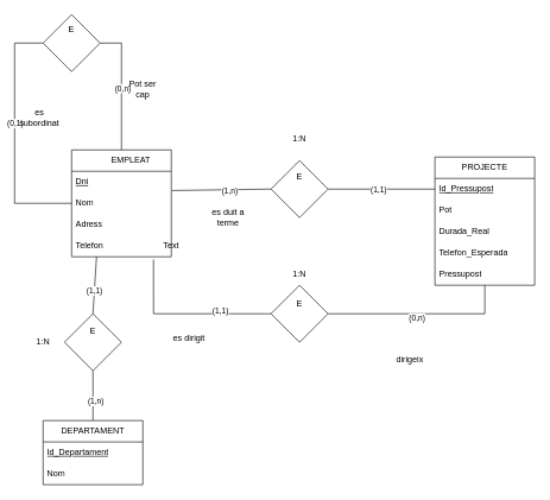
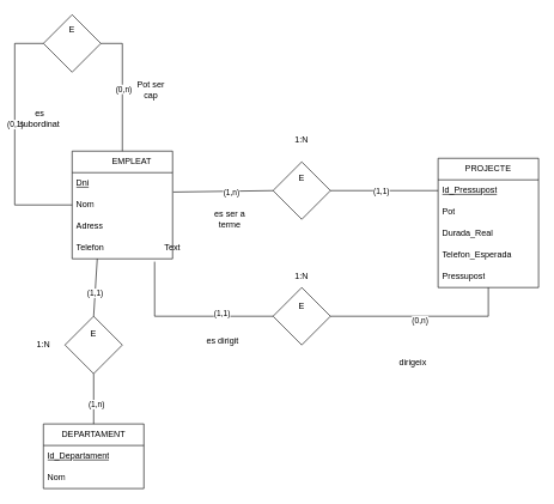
  <mxCell id="0" />
  <mxCell id="1" parent="0" />
  <mxCell id="2" value="&lt;span style=&quot;white-space: pre;&quot;&gt;&#09;&lt;/span&gt;EMPLEAT" style="swimlane;fontStyle=0;childLayout=stackLayout;horizontal=1;startSize=30;horizontalStack=0;resizeParent=1;resizeParentMax=0;resizeLast=0;collapsible=1;marginBottom=0;whiteSpace=wrap;html=1;" parent="1" vertex="1"><mxGeometry x="100" y="210" width="140" height="150" as="geometry" /></mxCell>
  <mxCell id="3" value="&lt;u&gt;Dni&lt;/u&gt;" style="text;strokeColor=none;fillColor=none;align=left;verticalAlign=middle;spacingLeft=4;spacingRight=4;overflow=hidden;points=[[0,0.5],[1,0.5]];portConstraint=eastwest;rotatable=0;whiteSpace=wrap;html=1;" parent="2" vertex="1"><mxGeometry y="30" width="140" height="30" as="geometry" /></mxCell>
  <mxCell id="4" value="Nom" style="text;strokeColor=none;fillColor=none;align=left;verticalAlign=middle;spacingLeft=4;spacingRight=4;overflow=hidden;points=[[0,0.5],[1,0.5]];portConstraint=eastwest;rotatable=0;whiteSpace=wrap;html=1;" parent="2" vertex="1"><mxGeometry y="60" width="140" height="30" as="geometry" /></mxCell>
  <mxCell id="5" value="Adress" style="text;strokeColor=none;fillColor=none;align=left;verticalAlign=middle;spacingLeft=4;spacingRight=4;overflow=hidden;points=[[0,0.5],[1,0.5]];portConstraint=eastwest;rotatable=0;whiteSpace=wrap;html=1;" parent="2" vertex="1"><mxGeometry y="90" width="140" height="30" as="geometry" /></mxCell>
  <mxCell id="6" value="Telefon" style="text;strokeColor=none;fillColor=none;align=left;verticalAlign=middle;spacingLeft=4;spacingRight=4;overflow=hidden;points=[[0,0.5],[1,0.5]];portConstraint=eastwest;rotatable=0;whiteSpace=wrap;html=1;" parent="2" vertex="1"><mxGeometry y="120" width="140" height="30" as="geometry" /></mxCell>
  <mxCell id="7" value="PROJECTE" style="swimlane;fontStyle=0;childLayout=stackLayout;horizontal=1;startSize=30;horizontalStack=0;resizeParent=1;resizeParentMax=0;resizeLast=0;collapsible=1;marginBottom=0;whiteSpace=wrap;html=1;" parent="1" vertex="1"><mxGeometry x="610" y="220" width="140" height="180" as="geometry" /></mxCell>
  <mxCell id="8" value="&lt;u&gt;Id_Pressupost&lt;/u&gt;" style="text;strokeColor=none;fillColor=none;align=left;verticalAlign=middle;spacingLeft=4;spacingRight=4;overflow=hidden;points=[[0,0.5],[1,0.5]];portConstraint=eastwest;rotatable=0;whiteSpace=wrap;html=1;" parent="7" vertex="1"><mxGeometry y="30" width="140" height="30" as="geometry" /></mxCell>
  <mxCell id="9" value="&lt;div&gt;Pot&lt;/div&gt;" style="text;strokeColor=none;fillColor=none;align=left;verticalAlign=middle;spacingLeft=4;spacingRight=4;overflow=hidden;points=[[0,0.5],[1,0.5]];portConstraint=eastwest;rotatable=0;whiteSpace=wrap;html=1;" parent="7" vertex="1"><mxGeometry y="60" width="140" height="30" as="geometry" /></mxCell>
  <mxCell id="10" value="Durada_Real" style="text;strokeColor=none;fillColor=none;align=left;verticalAlign=middle;spacingLeft=4;spacingRight=4;overflow=hidden;points=[[0,0.5],[1,0.5]];portConstraint=eastwest;rotatable=0;whiteSpace=wrap;html=1;" parent="7" vertex="1"><mxGeometry y="90" width="140" height="30" as="geometry" /></mxCell>
  <mxCell id="11" value="Telefon_Esperada" style="text;strokeColor=none;fillColor=none;align=left;verticalAlign=middle;spacingLeft=4;spacingRight=4;overflow=hidden;points=[[0,0.5],[1,0.5]];portConstraint=eastwest;rotatable=0;whiteSpace=wrap;html=1;" parent="7" vertex="1"><mxGeometry y="120" width="140" height="30" as="geometry" /></mxCell>
  <mxCell id="12" value="Pressupost" style="text;strokeColor=none;fillColor=none;align=left;verticalAlign=middle;spacingLeft=4;spacingRight=4;overflow=hidden;points=[[0,0.5],[1,0.5]];portConstraint=eastwest;rotatable=0;whiteSpace=wrap;html=1;" parent="7" vertex="1"><mxGeometry y="150" width="140" height="30" as="geometry" /></mxCell>
  <mxCell id="13" value="DEPARTAMENT" style="swimlane;fontStyle=0;childLayout=stackLayout;horizontal=1;startSize=30;horizontalStack=0;resizeParent=1;resizeParentMax=0;resizeLast=0;collapsible=1;marginBottom=0;whiteSpace=wrap;html=1;" parent="1" vertex="1"><mxGeometry x="60" y="590" width="140" height="90" as="geometry" /></mxCell>
  <mxCell id="14" value="&lt;u&gt;Id_Departament&lt;/u&gt;" style="text;strokeColor=none;fillColor=none;align=left;verticalAlign=middle;spacingLeft=4;spacingRight=4;overflow=hidden;points=[[0,0.5],[1,0.5]];portConstraint=eastwest;rotatable=0;whiteSpace=wrap;html=1;" parent="13" vertex="1"><mxGeometry y="30" width="140" height="30" as="geometry" /></mxCell>
  <mxCell id="15" value="Nom" style="text;strokeColor=none;fillColor=none;align=left;verticalAlign=middle;spacingLeft=4;spacingRight=4;overflow=hidden;points=[[0,0.5],[1,0.5]];portConstraint=eastwest;rotatable=0;whiteSpace=wrap;html=1;" parent="13" vertex="1"><mxGeometry y="60" width="140" height="30" as="geometry" /></mxCell>
  <mxCell id="16" value="" style="rhombus;whiteSpace=wrap;html=1;" parent="1" vertex="1"><mxGeometry x="380" y="225" width="80" height="80" as="geometry" /></mxCell>
  <mxCell id="17" value="" style="rhombus;whiteSpace=wrap;html=1;" parent="1" vertex="1"><mxGeometry x="380" y="400" width="80" height="80" as="geometry" /></mxCell>
  <mxCell id="18" value="" style="rhombus;whiteSpace=wrap;html=1;" parent="1" vertex="1"><mxGeometry x="90" y="440" width="80" height="80" as="geometry" /></mxCell>
  <mxCell id="19" value="" style="rhombus;whiteSpace=wrap;html=1;" parent="1" vertex="1"><mxGeometry x="60" y="20" width="80" height="80" as="geometry" /></mxCell>
  <mxCell id="20" value="" style="endArrow=none;html=1;rounded=0;entryX=1.007;entryY=-0.1;entryDx=0;entryDy=0;entryPerimeter=0;exitX=0;exitY=0.5;exitDx=0;exitDy=0;" parent="1" source="16" target="4" edge="1"><mxGeometry width="50" height="50" relative="1" as="geometry"><mxPoint x="380" y="400" as="sourcePoint" /><mxPoint x="430" y="350" as="targetPoint" /></mxGeometry></mxCell>
  <mxCell id="21" value="(1,n)" style="edgeLabel;html=1;align=center;verticalAlign=middle;resizable=0;points=[];" parent="20" vertex="1" connectable="0"><mxGeometry x="-0.151" y="2" relative="1" as="geometry"><mxPoint as="offset" /></mxGeometry></mxCell>
  <mxCell id="22" value="" style="endArrow=none;html=1;rounded=0;entryX=1;entryY=0.5;entryDx=0;entryDy=0;exitX=0;exitY=0.5;exitDx=0;exitDy=0;" parent="1" source="8" target="16" edge="1"><mxGeometry width="50" height="50" relative="1" as="geometry"><mxPoint x="380" y="400" as="sourcePoint" /><mxPoint x="430" y="350" as="targetPoint" /></mxGeometry></mxCell>
  <mxCell id="23" value="(1,1)" style="edgeLabel;html=1;align=center;verticalAlign=middle;resizable=0;points=[];" parent="22" vertex="1" connectable="0"><mxGeometry x="-0.213" relative="1" as="geometry"><mxPoint x="-21" as="offset" /></mxGeometry></mxCell>
  <mxCell id="24" value="" style="endArrow=none;html=1;rounded=0;entryX=0.821;entryY=1.133;entryDx=0;entryDy=0;exitX=0;exitY=0.5;exitDx=0;exitDy=0;entryPerimeter=0;" parent="1" source="17" target="6" edge="1"><mxGeometry width="50" height="50" relative="1" as="geometry"><mxPoint x="380" y="400" as="sourcePoint" /><mxPoint x="430" y="350" as="targetPoint" /><Array as="points"><mxPoint x="215" y="440" /></Array></mxGeometry></mxCell>
  <mxCell id="25" value="(1,1)" style="edgeLabel;html=1;align=center;verticalAlign=middle;resizable=0;points=[];" parent="24" vertex="1" connectable="0"><mxGeometry x="-0.403" y="-4" relative="1" as="geometry"><mxPoint as="offset" /></mxGeometry></mxCell>
  <mxCell id="26" value="" style="endArrow=none;html=1;rounded=0;entryX=1;entryY=0.5;entryDx=0;entryDy=0;exitX=0.5;exitY=1;exitDx=0;exitDy=0;" parent="1" source="7" target="17" edge="1"><mxGeometry width="50" height="50" relative="1" as="geometry"><mxPoint x="380" y="400" as="sourcePoint" /><mxPoint x="430" y="350" as="targetPoint" /><Array as="points"><mxPoint x="680" y="440" /></Array></mxGeometry></mxCell>
  <mxCell id="27" value="(0,n)" style="edgeLabel;html=1;align=center;verticalAlign=middle;resizable=0;points=[];" parent="26" vertex="1" connectable="0"><mxGeometry x="0.046" y="5" relative="1" as="geometry"><mxPoint as="offset" /></mxGeometry></mxCell>
  <mxCell id="28" value="" style="endArrow=none;html=1;rounded=0;entryX=0.25;entryY=1;entryDx=0;entryDy=0;exitX=0.5;exitY=0;exitDx=0;exitDy=0;" parent="1" source="18" target="2" edge="1"><mxGeometry width="50" height="50" relative="1" as="geometry"><mxPoint x="380" y="400" as="sourcePoint" /><mxPoint x="430" y="350" as="targetPoint" /></mxGeometry></mxCell>
  <mxCell id="29" value="(1,1)" style="edgeLabel;html=1;align=center;verticalAlign=middle;resizable=0;points=[];" parent="28" vertex="1" connectable="0"><mxGeometry x="-0.177" y="1" relative="1" as="geometry"><mxPoint as="offset" /></mxGeometry></mxCell>
  <mxCell id="30" value="" style="endArrow=none;html=1;rounded=0;entryX=0.5;entryY=1;entryDx=0;entryDy=0;exitX=0.5;exitY=0;exitDx=0;exitDy=0;" parent="1" source="13" target="18" edge="1"><mxGeometry width="50" height="50" relative="1" as="geometry"><mxPoint x="380" y="400" as="sourcePoint" /><mxPoint x="430" y="350" as="targetPoint" /><Array as="points" /></mxGeometry></mxCell>
  <mxCell id="31" value="(1,n)" style="edgeLabel;html=1;align=center;verticalAlign=middle;resizable=0;points=[];" parent="30" vertex="1" connectable="0"><mxGeometry x="-0.2" y="-3" relative="1" as="geometry"><mxPoint as="offset" /></mxGeometry></mxCell>
  <mxCell id="32" value="" style="endArrow=none;html=1;rounded=0;entryX=0;entryY=0.5;entryDx=0;entryDy=0;exitX=0;exitY=0.5;exitDx=0;exitDy=0;" parent="1" source="19" target="4" edge="1"><mxGeometry width="50" height="50" relative="1" as="geometry"><mxPoint x="380" y="400" as="sourcePoint" /><mxPoint x="430" y="350" as="targetPoint" /><Array as="points"><mxPoint x="20" y="60" /><mxPoint x="20" y="285" /></Array></mxGeometry></mxCell>
  <mxCell id="33" value="(0,1)" style="edgeLabel;html=1;align=center;verticalAlign=middle;resizable=0;points=[];" parent="32" vertex="1" connectable="0"><mxGeometry x="-0.119" relative="1" as="geometry"><mxPoint as="offset" /></mxGeometry></mxCell>
  <mxCell id="34" value="" style="endArrow=none;html=1;rounded=0;entryX=1;entryY=0.5;entryDx=0;entryDy=0;exitX=0.5;exitY=0;exitDx=0;exitDy=0;" parent="1" source="2" target="19" edge="1"><mxGeometry width="50" height="50" relative="1" as="geometry"><mxPoint x="380" y="400" as="sourcePoint" /><mxPoint x="430" y="350" as="targetPoint" /><Array as="points"><mxPoint x="170" y="60" /></Array></mxGeometry></mxCell>
  <mxCell id="35" value="(0,n)" style="edgeLabel;html=1;align=center;verticalAlign=middle;resizable=0;points=[];" parent="34" vertex="1" connectable="0"><mxGeometry x="-0.033" y="-1" relative="1" as="geometry"><mxPoint as="offset" /></mxGeometry></mxCell>
  <mxCell id="36" value="&lt;div&gt;E&lt;/div&gt;&lt;div&gt;&lt;br&gt;&lt;/div&gt;" style="text;html=1;align=center;verticalAlign=middle;whiteSpace=wrap;rounded=0;" parent="1" vertex="1"><mxGeometry x="390" y="240" width="60" height="30" as="geometry" /></mxCell>
  <mxCell id="37" value="&lt;div&gt;E&lt;/div&gt;&lt;div&gt;&lt;br&gt;&lt;/div&gt;&lt;div&gt;&lt;br&gt;&lt;/div&gt;" style="text;html=1;align=center;verticalAlign=middle;whiteSpace=wrap;rounded=0;" parent="1" vertex="1"><mxGeometry x="390" y="425" width="60" height="30" as="geometry" /></mxCell>
  <mxCell id="38" value="&lt;div&gt;E&lt;/div&gt;&lt;div&gt;&lt;br&gt;&lt;/div&gt;&lt;div&gt;&lt;br&gt;&lt;/div&gt;" style="text;html=1;align=center;verticalAlign=middle;whiteSpace=wrap;rounded=0;" parent="1" vertex="1"><mxGeometry x="70" y="40" width="60" height="30" as="geometry" /></mxCell>
- <mxCell id="39" value="es duit a terme" style="text;html=1;align=center;verticalAlign=middle;whiteSpace=wrap;rounded=0;" parent="1" vertex="1"><mxGeometry x="290" y="290" width="60" height="30" as="geometry" /></mxCell>
+ <mxCell id="39" value="es ser a terme" style="text;html=1;align=center;verticalAlign=middle;whiteSpace=wrap;rounded=0;" parent="1" vertex="1"><mxGeometry x="290" y="290" width="60" height="30" as="geometry" /></mxCell>
  <mxCell id="40" value="dirigeix" style="text;html=1;align=center;verticalAlign=middle;whiteSpace=wrap;rounded=0;" parent="1" vertex="1"><mxGeometry x="545" y="490" width="60" height="30" as="geometry" /></mxCell>
- <mxCell id="41" value="es dirigit" style="text;html=1;align=center;verticalAlign=middle;whiteSpace=wrap;rounded=0;" parent="1" vertex="1"><mxGeometry x="235" y="460" width="60" height="30" as="geometry" /></mxCell>
- <mxCell id="42" value="Pot ser cap" style="text;html=1;align=center;verticalAlign=middle;whiteSpace=wrap;rounded=0;" parent="1" vertex="1"><mxGeometry x="170" y="110" width="60" height="30" as="geometry" /></mxCell>
+ <mxCell id="41" value="es dirigit" style="text;html=1;align=center;verticalAlign=middle;whiteSpace=wrap;rounded=0;" parent="1" vertex="1"><mxGeometry x="280" y="460" width="60" height="30" as="geometry" /></mxCell>
+ <mxCell id="42" value="Pot ser cap" style="text;html=1;align=center;verticalAlign=middle;whiteSpace=wrap;rounded=0;" parent="1" vertex="1"><mxGeometry x="180" y="110" width="60" height="30" as="geometry" /></mxCell>
  <mxCell id="43" value="Text" style="text;html=1;align=center;verticalAlign=middle;whiteSpace=wrap;rounded=0;" parent="1" vertex="1"><mxGeometry x="210" y="330" width="60" height="30" as="geometry" /></mxCell>
  <mxCell id="44" value="es subordinat" style="text;html=1;align=center;verticalAlign=middle;whiteSpace=wrap;rounded=0;" parent="1" vertex="1"><mxGeometry x="25" y="150" width="60" height="30" as="geometry" /></mxCell>
  <mxCell id="45" value="1:N" style="text;html=1;align=center;verticalAlign=middle;whiteSpace=wrap;rounded=0;" parent="1" vertex="1"><mxGeometry x="390" y="370" width="60" height="30" as="geometry" /></mxCell>
  <mxCell id="46" value="1:N" style="text;html=1;align=center;verticalAlign=middle;whiteSpace=wrap;rounded=0;" parent="1" vertex="1"><mxGeometry x="390" y="180" width="60" height="30" as="geometry" /></mxCell>
  <mxCell id="47" value="1:N" style="text;html=1;align=center;verticalAlign=middle;whiteSpace=wrap;rounded=0;" parent="1" vertex="1"><mxGeometry x="30" y="465" width="60" height="30" as="geometry" /></mxCell>
  <mxCell id="48" value="E" style="text;html=1;align=center;verticalAlign=middle;whiteSpace=wrap;rounded=0;" parent="1" vertex="1"><mxGeometry x="100" y="450" width="60" height="30" as="geometry" /></mxCell>
